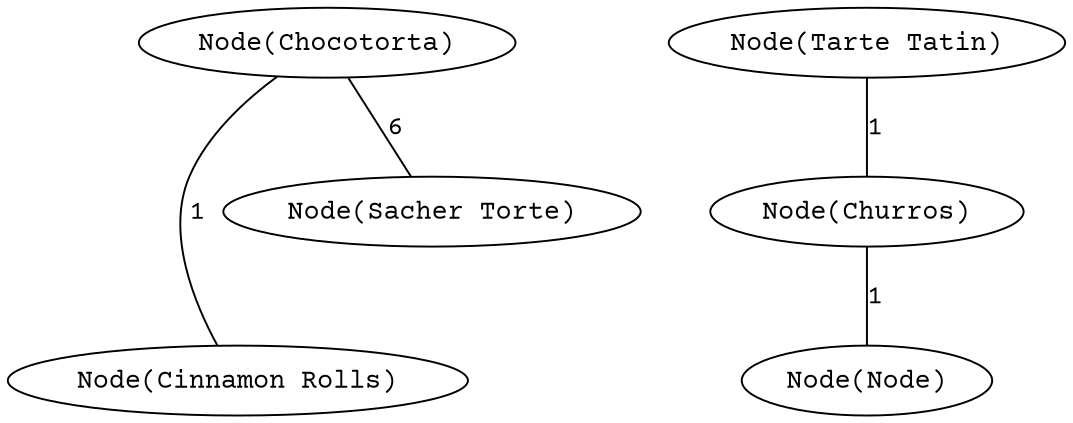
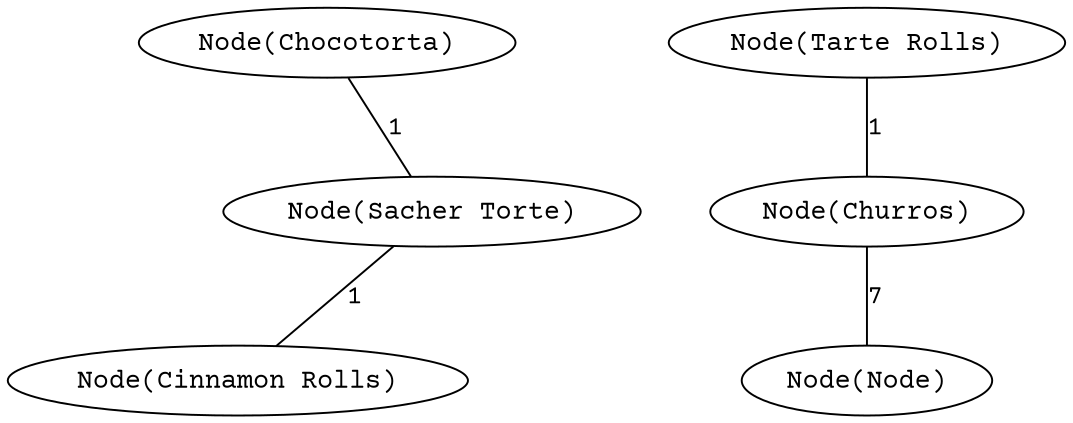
  strict graph {
    fontname="Courier Prime"
    node [fontname="Courier Prime"]
    edge [dir=none fontname="Courier Prime"]
    "Node(Chocotorta)"
    "Node(Cinnamon Rolls)"
    "Node(Sacher Torte)"
-   "Node(Tarte Tatin)"
+   "Node(Tarte Tatin)" [label="Node(Tarte Rolls)"]
    "Node(Churros)"
    n6 [label="Node(Node)"]
-   "Node(Chocotorta)" -- "Node(Cinnamon Rolls)" [label=1]
-   "Node(Chocotorta)" -- "Node(Sacher Torte)" [label=6]
+   "Node(Sacher Torte)" -- "Node(Cinnamon Rolls)" [label=1]
+   "Node(Chocotorta)" -- "Node(Sacher Torte)" [label=1]
    "Node(Tarte Tatin)" -- "Node(Churros)" [label=1]
-   "Node(Churros)" -- n6 [label=1]
+   "Node(Churros)" -- n6 [label=7]
  }
